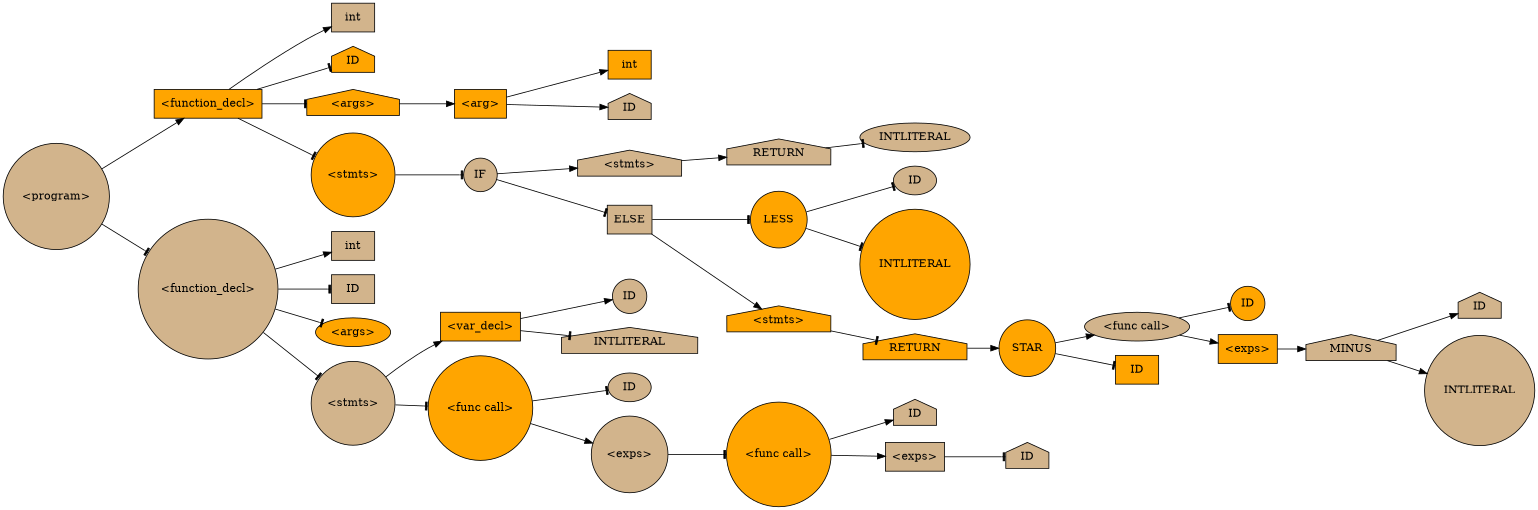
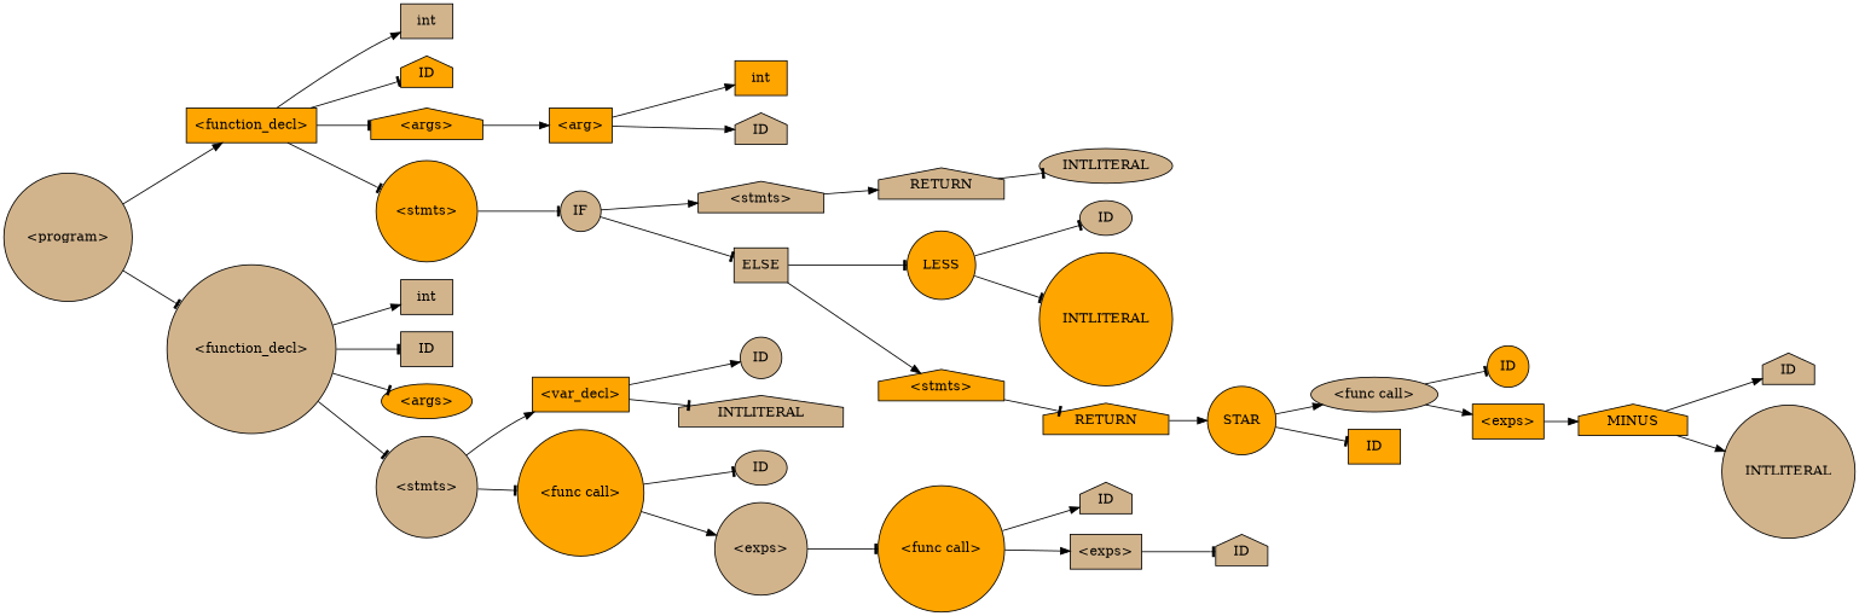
  digraph {
    rankdir=LR
    node [fillcolor=tan shape=circle style=filled]
    edge [arrowhead=tee]
    n1 [label="<program>"]
    n2 [fillcolor=orange label="<function_decl>" shape=box]
    n3 [label="<function_decl>"]
    n4 [label=int shape=box]
    n5 [fillcolor=orange label=ID lexeme=fac shape=house]
    n6 [fillcolor=orange label="<args>" shape=house]
    n7 [fillcolor=orange label="<stmts>"]
    n8 [label=int shape=box]
    n9 [label=ID lexeme=main shape=box]
    n10 [fillcolor=orange label="<args>" shape=ellipse]
    n11 [label="<stmts>"]
    n12 [fillcolor=orange label="<arg>" shape=box]
    n13 [label=IF]
    n14 [fillcolor=orange label=int shape=box]
    n15 [label=ID lexeme=n shape=house]
    n16 [label="<stmts>" shape=house]
    n17 [label=ELSE shape=box]
    n18 [fillcolor=orange label=LESS]
    n19 [label=ID lexeme=n shape=ellipse]
    n20 [fillcolor=orange label=INTLITERAL lexeme=2]
    n21 [label=RETURN shape=house]
    n22 [fillcolor=orange label="<stmts>" shape=house]
    n23 [label=INTLITERAL lexeme=1 shape=ellipse]
    n24 [fillcolor=orange label=RETURN shape=house]
    n25 [fillcolor=orange label=STAR]
    n26 [label="<func call>" shape=ellipse]
    n27 [fillcolor=orange label=ID lexeme=n shape=box]
    n28 [fillcolor=orange label=ID lexeme=fac]
    n29 [fillcolor=orange label="<exps>" shape=box]
-   n30 [label=MINUS shape=house]
+   n30 [fillcolor=orange label=MINUS shape=house]
    n31 [label=ID lexeme=n shape=house]
    n32 [label=INTLITERAL lexeme=1]
    n33 [fillcolor=orange label="<var_decl>" shape=box]
    n34 [fillcolor=orange label="<func call>"]
    n35 [label=ID lexeme=t]
    n36 [label=INTLITERAL lexeme=5 shape=house]
    n37 [label=ID lexeme=print_int shape=ellipse]
    n38 [label="<exps>"]
    n39 [fillcolor=orange label="<func call>"]
    n40 [label=ID lexeme=fac shape=house]
    n41 [label="<exps>" shape=box]
    n42 [label=ID lexeme=t shape=house]
    n1 -> n2 [arrowhead=normal]
    n1 -> n3
    n2 -> n4 [arrowhead=normal]
    n2 -> n5
    n2 -> n6
    n2 -> n7
    n3 -> n8 [arrowhead=normal]
    n3 -> n9
    n3 -> n10
    n3 -> n11
    n6 -> n12 [arrowhead=normal]
    n7 -> n13
    n11 -> n33 [arrowhead=normal]
    n11 -> n34
    n12 -> n14 [arrowhead=normal]
    n12 -> n15 [arrowhead=normal]
    n13 -> n16 [arrowhead=normal]
    n13 -> n17
    n16 -> n21 [arrowhead=normal]
    n17 -> n18
    n17 -> n22 [arrowhead=normal]
    n18 -> n19
    n18 -> n20
    n21 -> n23
    n22 -> n24
    n24 -> n25 [arrowhead=normal]
    n25 -> n26 [arrowhead=normal]
    n25 -> n27
    n26 -> n28
    n26 -> n29 [arrowhead=normal]
    n29 -> n30 [arrowhead=normal]
    n30 -> n31 [arrowhead=normal]
    n30 -> n32 [arrowhead=normal]
    n33 -> n35 [arrowhead=normal]
    n33 -> n36
    n34 -> n37
    n34 -> n38 [arrowhead=normal]
    n38 -> n39
    n39 -> n40 [arrowhead=normal]
    n39 -> n41 [arrowhead=normal]
    n41 -> n42
  }
